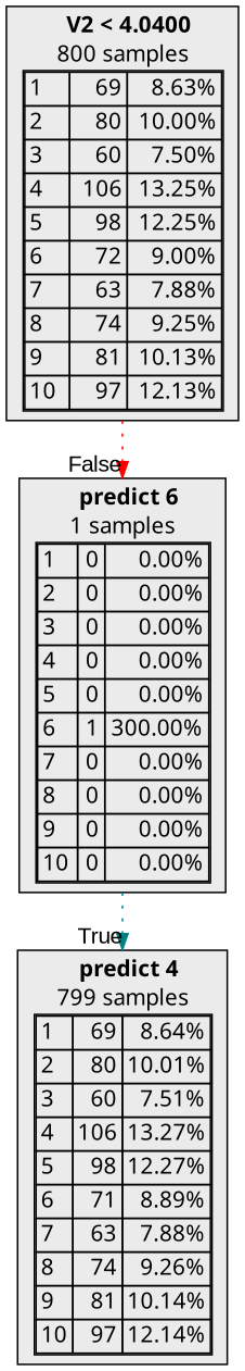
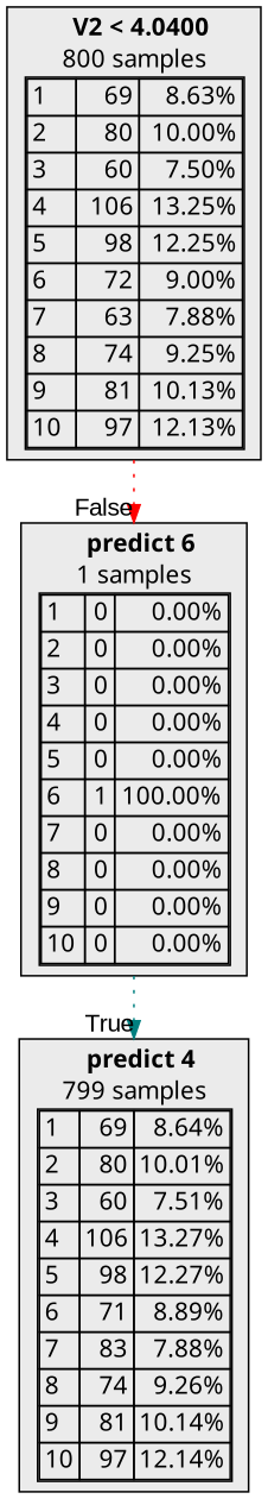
  digraph {
    node [fillcolor="#EBEBEB" fontname="bold arial" shape=box style=filled color=black]
    edge [fontname=arial labeldistance=2.5 style=dotted]
    n1 [label=<  <TABLE BORDER="0" CELLPADDING="0">       <TR>     <TD>       <B>V2 &lt; 4.0400</B>     </TD>   </TR>      <TR>       <TD>800 samples</TD>     </TR>     <TR>   <TD>     <TABLE CELLSPACING="0">                <TR >     <TD ALIGN="LEFT">1</TD>     <TD ALIGN="RIGHT">69</TD>     <TD ALIGN="RIGHT">8.63%</TD>   </TR>   <TR >     <TD ALIGN="LEFT">2</TD>     <TD ALIGN="RIGHT">80</TD>     <TD ALIGN="RIGHT">10.00%</TD>   </TR>   <TR >     <TD ALIGN="LEFT">3</TD>     <TD ALIGN="RIGHT">60</TD>     <TD ALIGN="RIGHT">7.50%</TD>   </TR>   <TR class="highlighted">     <TD ALIGN="LEFT">4</TD>     <TD ALIGN="RIGHT">106</TD>     <TD ALIGN="RIGHT">13.25%</TD>   </TR>   <TR >     <TD ALIGN="LEFT">5</TD>     <TD ALIGN="RIGHT">98</TD>     <TD ALIGN="RIGHT">12.25%</TD>   </TR>   <TR >     <TD ALIGN="LEFT">6</TD>     <TD ALIGN="RIGHT">72</TD>     <TD ALIGN="RIGHT">9.00%</TD>   </TR>   <TR >     <TD ALIGN="LEFT">7</TD>     <TD ALIGN="RIGHT">63</TD>     <TD ALIGN="RIGHT">7.88%</TD>   </TR>   <TR >     <TD ALIGN="LEFT">8</TD>     <TD ALIGN="RIGHT">74</TD>     <TD ALIGN="RIGHT">9.25%</TD>   </TR>   <TR >     <TD ALIGN="LEFT">9</TD>     <TD ALIGN="RIGHT">81</TD>     <TD ALIGN="RIGHT">10.13%</TD>   </TR>   <TR >     <TD ALIGN="LEFT">10</TD>     <TD ALIGN="RIGHT">97</TD>     <TD ALIGN="RIGHT">12.13%</TD>   </TR>      </TABLE>   </TD> </TR>    </TABLE> > color=""]
-   n2 [label=<  <TABLE BORDER="0" CELLPADDING="0">       <TR>     <TD>       <B>predict 6</B>     </TD>   </TR>      <TR>       <TD>1 samples</TD>     </TR>     <TR>   <TD>     <TABLE CELLSPACING="0">                <TR >     <TD ALIGN="LEFT">1</TD>     <TD ALIGN="RIGHT">0</TD>     <TD ALIGN="RIGHT">0.00%</TD>   </TR>   <TR >     <TD ALIGN="LEFT">2</TD>     <TD ALIGN="RIGHT">0</TD>     <TD ALIGN="RIGHT">0.00%</TD>   </TR>   <TR >     <TD ALIGN="LEFT">3</TD>     <TD ALIGN="RIGHT">0</TD>     <TD ALIGN="RIGHT">0.00%</TD>   </TR>   <TR >     <TD ALIGN="LEFT">4</TD>     <TD ALIGN="RIGHT">0</TD>     <TD ALIGN="RIGHT">0.00%</TD>   </TR>   <TR >     <TD ALIGN="LEFT">5</TD>     <TD ALIGN="RIGHT">0</TD>     <TD ALIGN="RIGHT">0.00%</TD>   </TR>   <TR class="highlighted">     <TD ALIGN="LEFT">6</TD>     <TD ALIGN="RIGHT">1</TD>     <TD ALIGN="RIGHT">300.00%</TD>   </TR>   <TR >     <TD ALIGN="LEFT">7</TD>     <TD ALIGN="RIGHT">0</TD>     <TD ALIGN="RIGHT">0.00%</TD>   </TR>   <TR >     <TD ALIGN="LEFT">8</TD>     <TD ALIGN="RIGHT">0</TD>     <TD ALIGN="RIGHT">0.00%</TD>   </TR>   <TR >     <TD ALIGN="LEFT">9</TD>     <TD ALIGN="RIGHT">0</TD>     <TD ALIGN="RIGHT">0.00%</TD>   </TR>   <TR >     <TD ALIGN="LEFT">10</TD>     <TD ALIGN="RIGHT">0</TD>     <TD ALIGN="RIGHT">0.00%</TD>   </TR>      </TABLE>   </TD> </TR>    </TABLE> >]
-   n3 [label=<  <TABLE BORDER="0" CELLPADDING="0">       <TR>     <TD>       <B>predict 4</B>     </TD>   </TR>      <TR>       <TD>799 samples</TD>     </TR>     <TR>   <TD>     <TABLE CELLSPACING="0">                <TR >     <TD ALIGN="LEFT">1</TD>     <TD ALIGN="RIGHT">69</TD>     <TD ALIGN="RIGHT">8.64%</TD>   </TR>   <TR >     <TD ALIGN="LEFT">2</TD>     <TD ALIGN="RIGHT">80</TD>     <TD ALIGN="RIGHT">10.01%</TD>   </TR>   <TR >     <TD ALIGN="LEFT">3</TD>     <TD ALIGN="RIGHT">60</TD>     <TD ALIGN="RIGHT">7.51%</TD>   </TR>   <TR class="highlighted">     <TD ALIGN="LEFT">4</TD>     <TD ALIGN="RIGHT">106</TD>     <TD ALIGN="RIGHT">13.27%</TD>   </TR>   <TR >     <TD ALIGN="LEFT">5</TD>     <TD ALIGN="RIGHT">98</TD>     <TD ALIGN="RIGHT">12.27%</TD>   </TR>   <TR >     <TD ALIGN="LEFT">6</TD>     <TD ALIGN="RIGHT">71</TD>     <TD ALIGN="RIGHT">8.89%</TD>   </TR>   <TR >     <TD ALIGN="LEFT">7</TD>     <TD ALIGN="RIGHT">63</TD>     <TD ALIGN="RIGHT">7.88%</TD>   </TR>   <TR >     <TD ALIGN="LEFT">8</TD>     <TD ALIGN="RIGHT">74</TD>     <TD ALIGN="RIGHT">9.26%</TD>   </TR>   <TR >     <TD ALIGN="LEFT">9</TD>     <TD ALIGN="RIGHT">81</TD>     <TD ALIGN="RIGHT">10.14%</TD>   </TR>   <TR >     <TD ALIGN="LEFT">10</TD>     <TD ALIGN="RIGHT">97</TD>     <TD ALIGN="RIGHT">12.14%</TD>   </TR>      </TABLE>   </TD> </TR>    </TABLE> >]
+   n2 [label=<  <TABLE BORDER="0" CELLPADDING="0">       <TR>     <TD>       <B>predict 6</B>     </TD>   </TR>      <TR>       <TD>1 samples</TD>     </TR>     <TR>   <TD>     <TABLE CELLSPACING="0">                <TR >     <TD ALIGN="LEFT">1</TD>     <TD ALIGN="RIGHT">0</TD>     <TD ALIGN="RIGHT">0.00%</TD>   </TR>   <TR >     <TD ALIGN="LEFT">2</TD>     <TD ALIGN="RIGHT">0</TD>     <TD ALIGN="RIGHT">0.00%</TD>   </TR>   <TR >     <TD ALIGN="LEFT">3</TD>     <TD ALIGN="RIGHT">0</TD>     <TD ALIGN="RIGHT">0.00%</TD>   </TR>   <TR >     <TD ALIGN="LEFT">4</TD>     <TD ALIGN="RIGHT">0</TD>     <TD ALIGN="RIGHT">0.00%</TD>   </TR>   <TR >     <TD ALIGN="LEFT">5</TD>     <TD ALIGN="RIGHT">0</TD>     <TD ALIGN="RIGHT">0.00%</TD>   </TR>   <TR class="highlighted">     <TD ALIGN="LEFT">6</TD>     <TD ALIGN="RIGHT">1</TD>     <TD ALIGN="RIGHT">100.00%</TD>   </TR>   <TR >     <TD ALIGN="LEFT">7</TD>     <TD ALIGN="RIGHT">0</TD>     <TD ALIGN="RIGHT">0.00%</TD>   </TR>   <TR >     <TD ALIGN="LEFT">8</TD>     <TD ALIGN="RIGHT">0</TD>     <TD ALIGN="RIGHT">0.00%</TD>   </TR>   <TR >     <TD ALIGN="LEFT">9</TD>     <TD ALIGN="RIGHT">0</TD>     <TD ALIGN="RIGHT">0.00%</TD>   </TR>   <TR >     <TD ALIGN="LEFT">10</TD>     <TD ALIGN="RIGHT">0</TD>     <TD ALIGN="RIGHT">0.00%</TD>   </TR>      </TABLE>   </TD> </TR>    </TABLE> >]
+   n3 [label=<  <TABLE BORDER="0" CELLPADDING="0">       <TR>     <TD>       <B>predict 4</B>     </TD>   </TR>      <TR>       <TD>799 samples</TD>     </TR>     <TR>   <TD>     <TABLE CELLSPACING="0">                <TR >     <TD ALIGN="LEFT">1</TD>     <TD ALIGN="RIGHT">69</TD>     <TD ALIGN="RIGHT">8.64%</TD>   </TR>   <TR >     <TD ALIGN="LEFT">2</TD>     <TD ALIGN="RIGHT">80</TD>     <TD ALIGN="RIGHT">10.01%</TD>   </TR>   <TR >     <TD ALIGN="LEFT">3</TD>     <TD ALIGN="RIGHT">60</TD>     <TD ALIGN="RIGHT">7.51%</TD>   </TR>   <TR class="highlighted">     <TD ALIGN="LEFT">4</TD>     <TD ALIGN="RIGHT">106</TD>     <TD ALIGN="RIGHT">13.27%</TD>   </TR>   <TR >     <TD ALIGN="LEFT">5</TD>     <TD ALIGN="RIGHT">98</TD>     <TD ALIGN="RIGHT">12.27%</TD>   </TR>   <TR >     <TD ALIGN="LEFT">6</TD>     <TD ALIGN="RIGHT">71</TD>     <TD ALIGN="RIGHT">8.89%</TD>   </TR>   <TR >     <TD ALIGN="LEFT">7</TD>     <TD ALIGN="RIGHT">83</TD>     <TD ALIGN="RIGHT">7.88%</TD>   </TR>   <TR >     <TD ALIGN="LEFT">8</TD>     <TD ALIGN="RIGHT">74</TD>     <TD ALIGN="RIGHT">9.26%</TD>   </TR>   <TR >     <TD ALIGN="LEFT">9</TD>     <TD ALIGN="RIGHT">81</TD>     <TD ALIGN="RIGHT">10.14%</TD>   </TR>   <TR >     <TD ALIGN="LEFT">10</TD>     <TD ALIGN="RIGHT">97</TD>     <TD ALIGN="RIGHT">12.14%</TD>   </TR>      </TABLE>   </TD> </TR>    </TABLE> >]
    n1 -> n2 [color=red headlabel=False labelangle=-45]
    n2 -> n3 [color=teal headlabel=True labelangle=45]
  }
